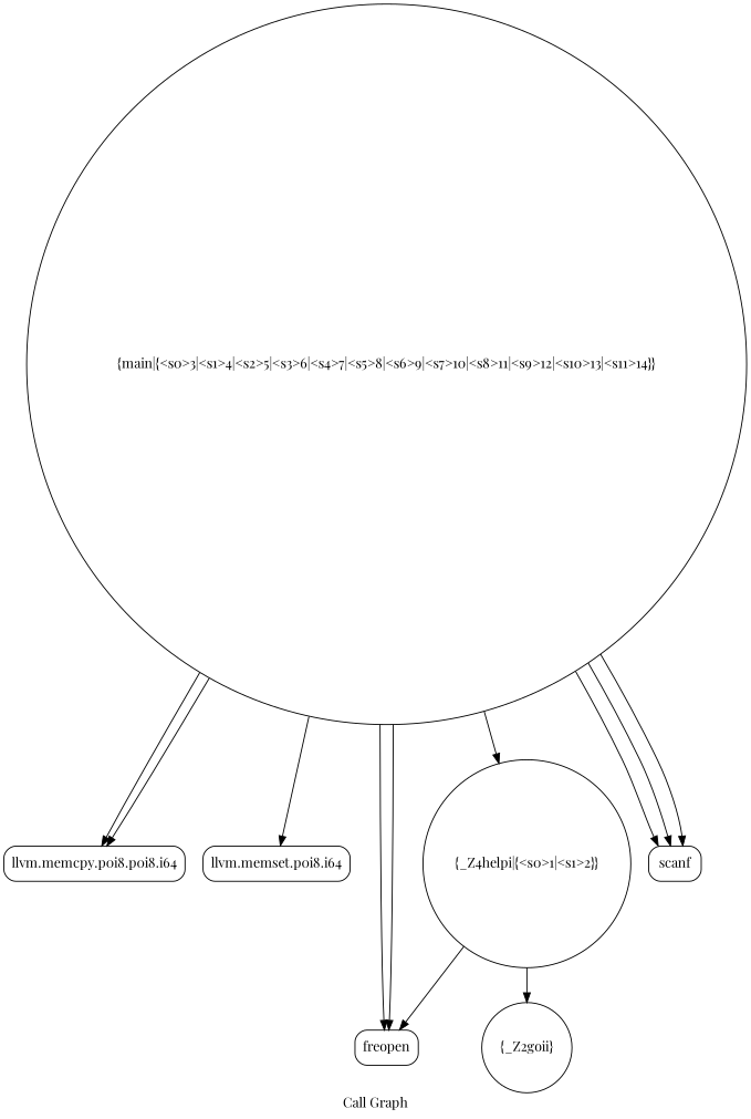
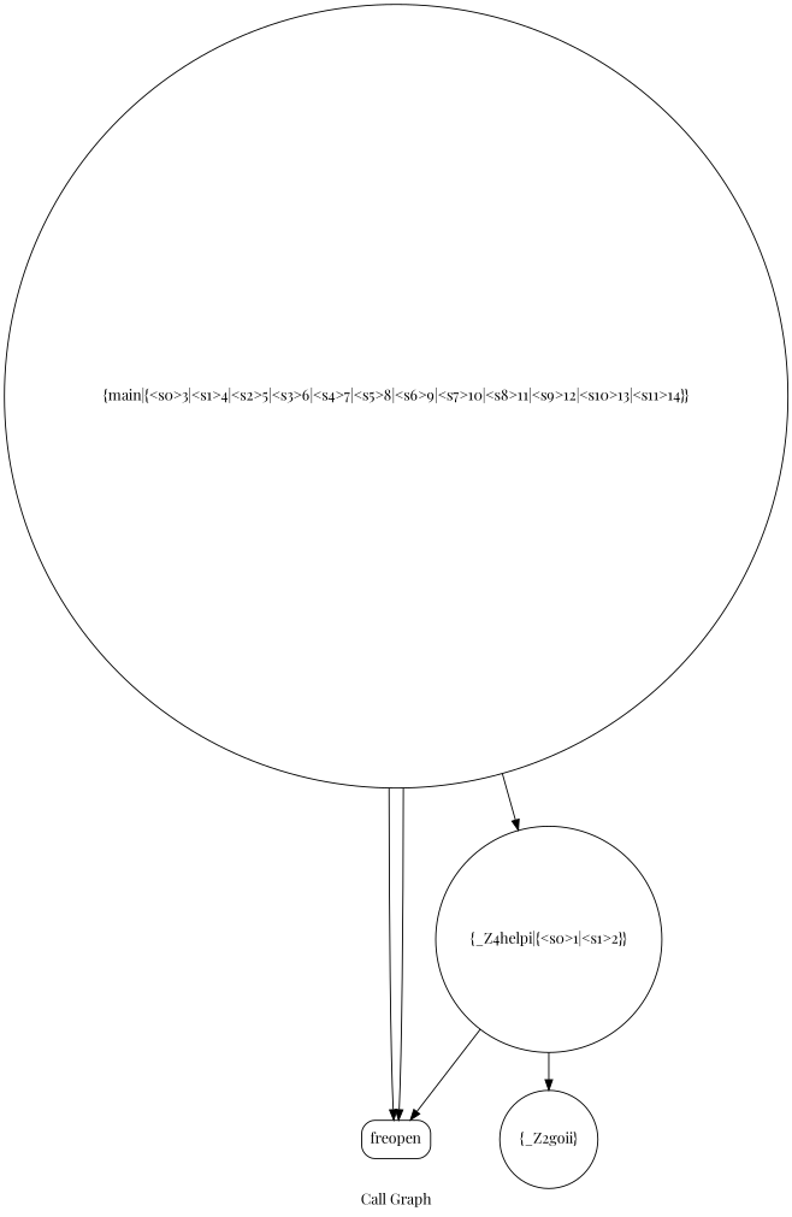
  digraph {
    fontname="Playfair Display"
    label="Call Graph"
    node [fontname="Playfair Display" shape=Mrecord]
    edge [color=black fontname="Playfair Display" tailport=s1]
    n1 [label="{_Z2goii}" shape=circle]
-   n2 [label="{llvm.memcpy.p0i8.p0i8.i64}"]
-   n3 [label="{llvm.memset.p0i8.i64}"]
    n4 [label="{freopen}"]
    n5 [label="{_Z4helpi|{<s0>1|<s1>2}}" shape=circle]
    n6 [label="{main|{<s0>3|<s1>4|<s2>5|<s3>6|<s4>7|<s5>8|<s6>9|<s7>10|<s8>11|<s9>12|<s10>13|<s11>14}}" shape=circle]
-   n7 [label="{scanf}"]
    n5 -> n1
    n5 -> n4 [tailport=s0]
-   n6 -> n2 [tailport=s8]
-   n6 -> n2 [tailport=s10]
-   n6 -> n3 [tailport=s5]
    n6 -> n4 [tailport=s0]
    n6 -> n4
    n6 -> n5 [tailport=s9]
-   n6 -> n7 [tailport=s2]
-   n6 -> n7 [tailport=s4]
-   n6 -> n7 [tailport=s6]
  }
